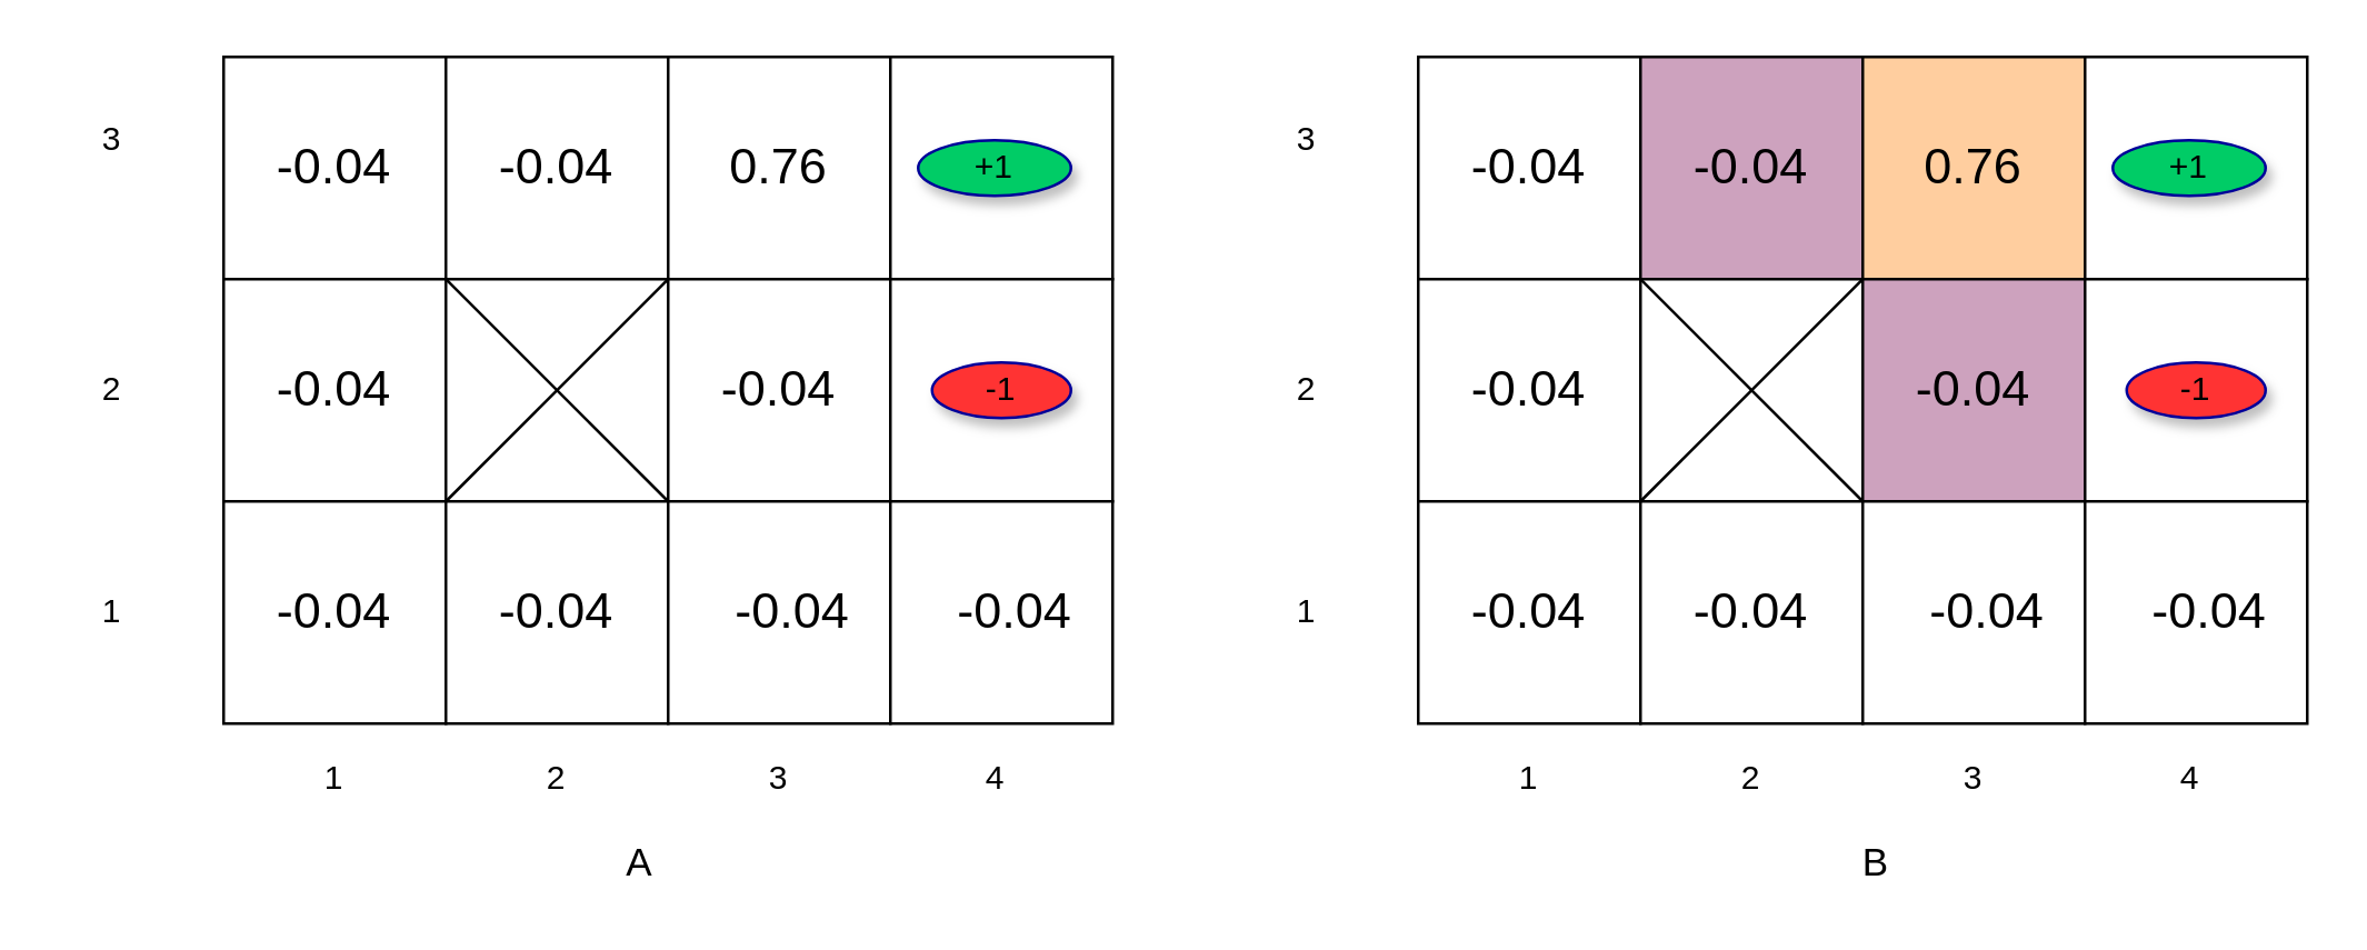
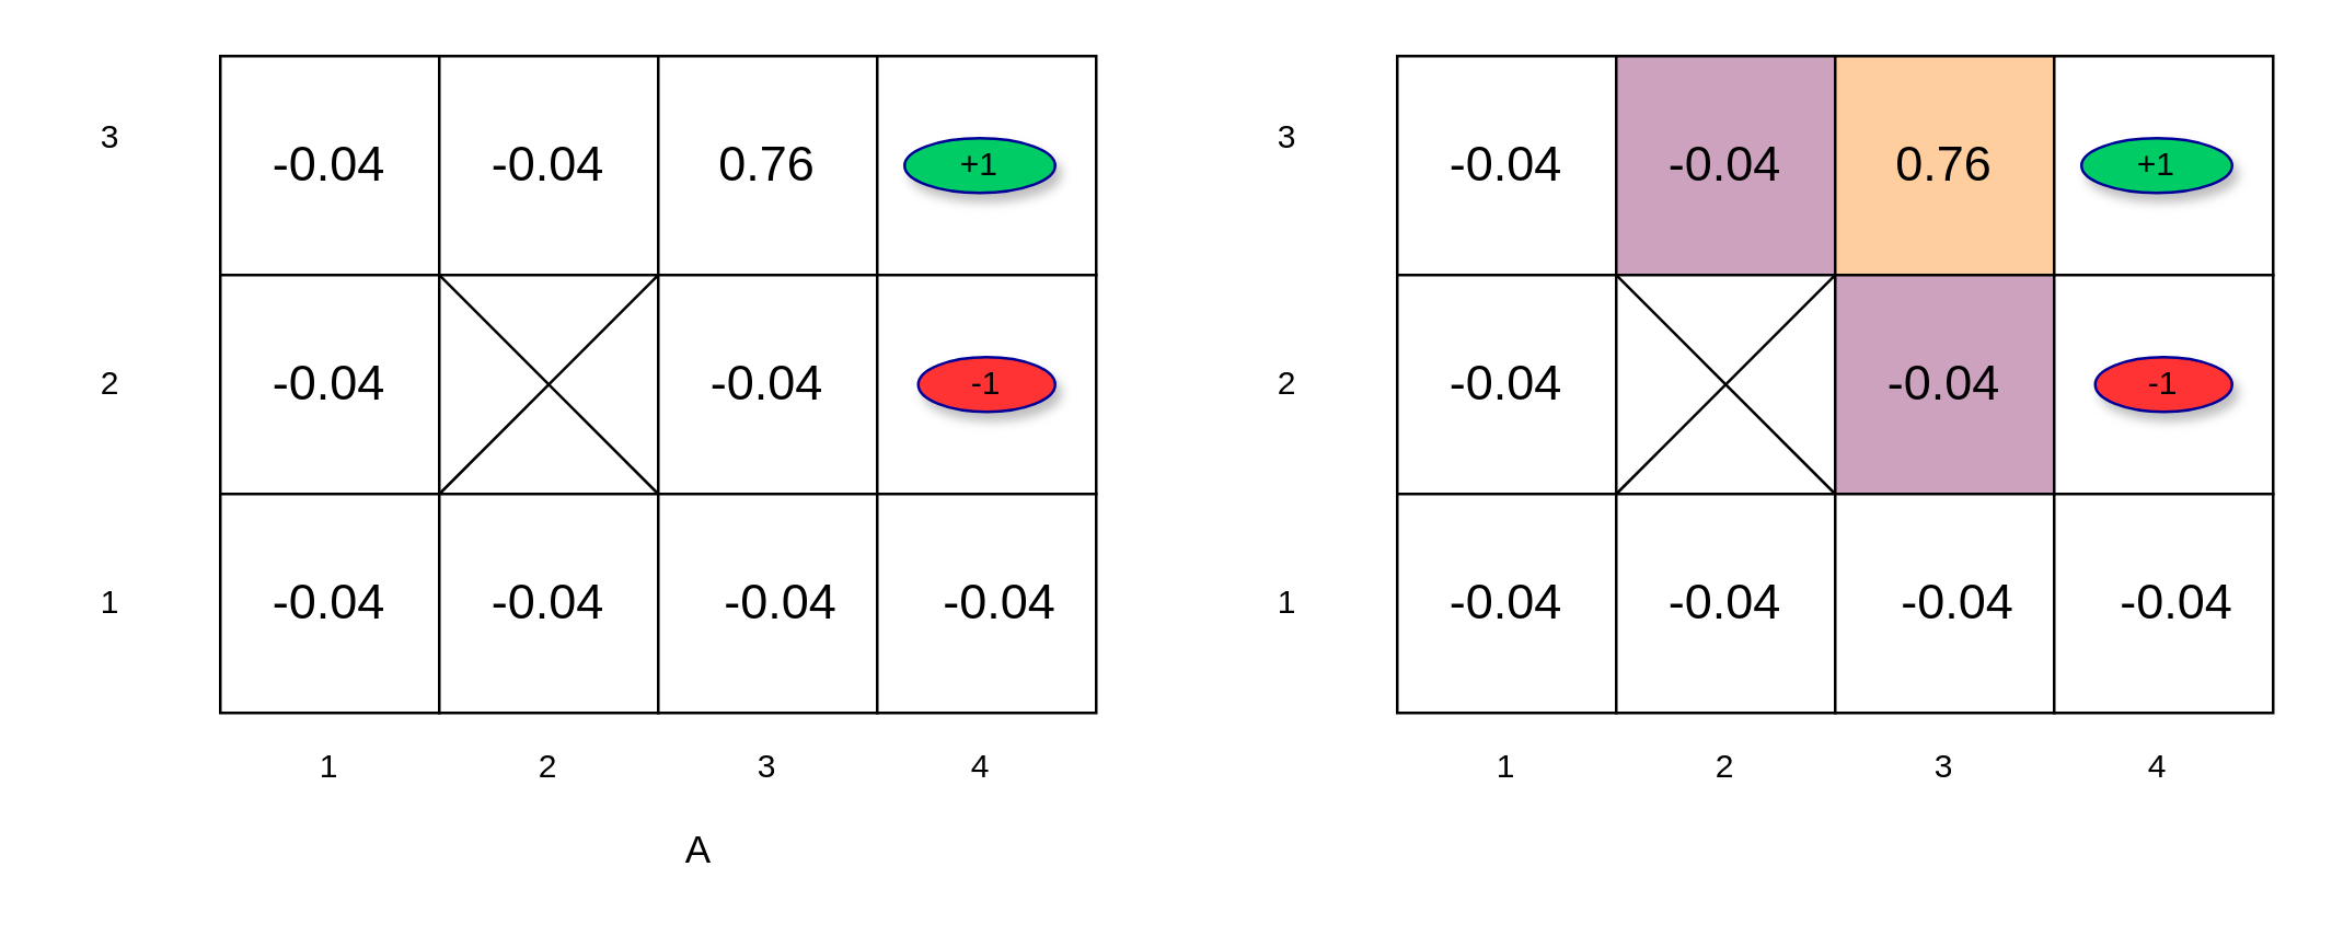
  <mxCell id="0" />
  <mxCell id="1" parent="0" />
  <mxCell id="2" value="" style="whiteSpace=wrap;html=1;aspect=fixed;" parent="1" vertex="1"><mxGeometry x="80" y="20" width="80" height="80" as="geometry" /></mxCell>
  <mxCell id="3" value="" style="whiteSpace=wrap;html=1;aspect=fixed;" parent="1" vertex="1"><mxGeometry x="160" y="20" width="80" height="80" as="geometry" /></mxCell>
  <mxCell id="4" value="" style="whiteSpace=wrap;html=1;aspect=fixed;fillColor=#FFFFFF;" parent="1" vertex="1"><mxGeometry x="240" y="20" width="80" height="80" as="geometry" /></mxCell>
  <mxCell id="5" value="" style="whiteSpace=wrap;html=1;aspect=fixed;" parent="1" vertex="1"><mxGeometry x="320" y="20" width="80" height="80" as="geometry" /></mxCell>
  <mxCell id="6" value="" style="whiteSpace=wrap;html=1;aspect=fixed;" parent="1" vertex="1"><mxGeometry x="80" y="100" width="80" height="80" as="geometry" /></mxCell>
  <mxCell id="7" value="" style="whiteSpace=wrap;html=1;aspect=fixed;" parent="1" vertex="1"><mxGeometry x="160" y="100" width="80" height="80" as="geometry" /></mxCell>
  <mxCell id="8" value="" style="whiteSpace=wrap;html=1;aspect=fixed;" parent="1" vertex="1"><mxGeometry x="240" y="100" width="80" height="80" as="geometry" /></mxCell>
  <mxCell id="9" value="" style="whiteSpace=wrap;html=1;aspect=fixed;" parent="1" vertex="1"><mxGeometry x="320" y="100" width="80" height="80" as="geometry" /></mxCell>
  <mxCell id="10" value="" style="whiteSpace=wrap;html=1;aspect=fixed;" parent="1" vertex="1"><mxGeometry x="80" y="180" width="80" height="80" as="geometry" /></mxCell>
  <mxCell id="11" value="" style="whiteSpace=wrap;html=1;aspect=fixed;" parent="1" vertex="1"><mxGeometry x="160" y="180" width="80" height="80" as="geometry" /></mxCell>
  <mxCell id="12" value="" style="whiteSpace=wrap;html=1;aspect=fixed;" parent="1" vertex="1"><mxGeometry x="240" y="180" width="80" height="80" as="geometry" /></mxCell>
  <mxCell id="13" value="" style="whiteSpace=wrap;html=1;aspect=fixed;" parent="1" vertex="1"><mxGeometry x="320" y="180" width="80" height="80" as="geometry" /></mxCell>
  <mxCell id="14" value="" style="endArrow=none;html=1;entryX=0;entryY=0;entryDx=0;entryDy=0;exitX=0;exitY=0;exitDx=0;exitDy=0;" parent="1" source="12" target="7" edge="1"><mxGeometry width="50" height="50" relative="1" as="geometry"><mxPoint x="280" y="230" as="sourcePoint" /><mxPoint x="330" y="180" as="targetPoint" /></mxGeometry></mxCell>
  <mxCell id="15" value="" style="endArrow=none;html=1;entryX=0;entryY=0;entryDx=0;entryDy=0;exitX=0;exitY=0;exitDx=0;exitDy=0;" parent="1" source="11" target="8" edge="1"><mxGeometry width="50" height="50" relative="1" as="geometry"><mxPoint x="280" y="230" as="sourcePoint" /><mxPoint x="330" y="180" as="targetPoint" /></mxGeometry></mxCell>
  <mxCell id="16" value="-1" style="ellipse;whiteSpace=wrap;html=1;align=center;container=1;recursiveResize=0;treeFolding=1;treeMoving=1;shadow=1;strokeColor=#000099;fillColor=#FF3333;" parent="1" vertex="1"><mxGeometry x="335" y="130" width="50" height="20" as="geometry" /></mxCell>
  <mxCell id="17" value="+1" style="ellipse;whiteSpace=wrap;html=1;align=center;container=1;recursiveResize=0;treeFolding=1;treeMoving=1;shadow=1;strokeColor=#000099;fillColor=#00CC66;" parent="1" vertex="1"><mxGeometry x="330" y="50" width="55" height="20" as="geometry" /></mxCell>
  <mxCell id="18" value="1" style="text;html=1;strokeColor=none;fillColor=none;align=center;verticalAlign=middle;whiteSpace=wrap;rounded=0;shadow=1;" parent="1" vertex="1"><mxGeometry x="100" y="270" width="40" height="20" as="geometry" /></mxCell>
  <mxCell id="19" value="2" style="text;html=1;strokeColor=none;fillColor=none;align=center;verticalAlign=middle;whiteSpace=wrap;rounded=0;shadow=1;" parent="1" vertex="1"><mxGeometry x="180" y="270" width="40" height="20" as="geometry" /></mxCell>
  <mxCell id="20" value="3" style="text;html=1;strokeColor=none;fillColor=none;align=center;verticalAlign=middle;whiteSpace=wrap;rounded=0;shadow=1;" parent="1" vertex="1"><mxGeometry x="260" y="270" width="40" height="20" as="geometry" /></mxCell>
  <mxCell id="21" value="4" style="text;html=1;strokeColor=none;fillColor=none;align=center;verticalAlign=middle;whiteSpace=wrap;rounded=0;shadow=1;" parent="1" vertex="1"><mxGeometry x="337.5" y="270" width="40" height="20" as="geometry" /></mxCell>
  <mxCell id="22" value="1" style="text;html=1;strokeColor=none;fillColor=none;align=center;verticalAlign=middle;whiteSpace=wrap;rounded=0;shadow=1;" parent="1" vertex="1"><mxGeometry x="20" y="210" width="40" height="20" as="geometry" /></mxCell>
  <mxCell id="23" value="2" style="text;html=1;strokeColor=none;fillColor=none;align=center;verticalAlign=middle;whiteSpace=wrap;rounded=0;shadow=1;" parent="1" vertex="1"><mxGeometry x="20" y="130" width="40" height="20" as="geometry" /></mxCell>
  <mxCell id="24" value="3" style="text;html=1;strokeColor=none;fillColor=none;align=center;verticalAlign=middle;whiteSpace=wrap;rounded=0;shadow=1;" parent="1" vertex="1"><mxGeometry x="20" y="40" width="40" height="20" as="geometry" /></mxCell>
  <mxCell id="25" value="&lt;font style=&quot;font-size: 18px&quot;&gt;-0.04&lt;/font&gt;" style="text;html=1;strokeColor=none;fillColor=none;align=center;verticalAlign=middle;whiteSpace=wrap;rounded=0;" parent="1" vertex="1"><mxGeometry x="100" y="50" width="40" height="20" as="geometry" /></mxCell>
  <mxCell id="26" value="&lt;font style=&quot;font-size: 18px&quot;&gt;-0.04&lt;/font&gt;" style="text;html=1;strokeColor=none;fillColor=none;align=center;verticalAlign=middle;whiteSpace=wrap;rounded=0;" parent="1" vertex="1"><mxGeometry x="180" y="50" width="40" height="20" as="geometry" /></mxCell>
  <mxCell id="27" value="&lt;font style=&quot;font-size: 18px&quot;&gt;0.76&lt;/font&gt;" style="text;html=1;strokeColor=none;fillColor=none;align=center;verticalAlign=middle;whiteSpace=wrap;rounded=0;" parent="1" vertex="1"><mxGeometry x="260" y="50" width="40" height="20" as="geometry" /></mxCell>
  <mxCell id="28" value="&lt;font style=&quot;font-size: 18px&quot;&gt;-0.04&lt;/font&gt;" style="text;html=1;strokeColor=none;fillColor=none;align=center;verticalAlign=middle;whiteSpace=wrap;rounded=0;" parent="1" vertex="1"><mxGeometry x="100" y="130" width="40" height="20" as="geometry" /></mxCell>
  <mxCell id="29" value="&lt;font style=&quot;font-size: 18px&quot;&gt;-0.04&lt;/font&gt;" style="text;html=1;strokeColor=none;fillColor=none;align=center;verticalAlign=middle;whiteSpace=wrap;rounded=0;" parent="1" vertex="1"><mxGeometry x="260" y="130" width="40" height="20" as="geometry" /></mxCell>
  <mxCell id="30" value="&lt;font style=&quot;font-size: 18px&quot;&gt;-0.04&lt;/font&gt;" style="text;html=1;strokeColor=none;fillColor=none;align=center;verticalAlign=middle;whiteSpace=wrap;rounded=0;" parent="1" vertex="1"><mxGeometry x="100" y="210" width="40" height="20" as="geometry" /></mxCell>
  <mxCell id="31" value="&lt;font style=&quot;font-size: 18px&quot;&gt;-0.04&lt;/font&gt;" style="text;html=1;strokeColor=none;fillColor=none;align=center;verticalAlign=middle;whiteSpace=wrap;rounded=0;" parent="1" vertex="1"><mxGeometry x="265" y="210" width="40" height="20" as="geometry" /></mxCell>
  <mxCell id="32" value="&lt;font style=&quot;font-size: 18px&quot;&gt;-0.04&lt;/font&gt;" style="text;html=1;strokeColor=none;fillColor=none;align=center;verticalAlign=middle;whiteSpace=wrap;rounded=0;" parent="1" vertex="1"><mxGeometry x="180" y="210" width="40" height="20" as="geometry" /></mxCell>
  <mxCell id="33" value="&lt;font style=&quot;font-size: 18px&quot;&gt;-0.04&lt;/font&gt;" style="text;html=1;strokeColor=none;fillColor=none;align=center;verticalAlign=middle;whiteSpace=wrap;rounded=0;" parent="1" vertex="1"><mxGeometry x="345" y="210" width="40" height="20" as="geometry" /></mxCell>
  <mxCell id="34" value="" style="whiteSpace=wrap;html=1;aspect=fixed;" parent="1" vertex="1"><mxGeometry x="510" y="20" width="80" height="80" as="geometry" /></mxCell>
  <mxCell id="35" value="" style="whiteSpace=wrap;html=1;aspect=fixed;fillColor=#CDA2BE;" parent="1" vertex="1"><mxGeometry x="590" y="20" width="80" height="80" as="geometry" /></mxCell>
  <mxCell id="36" value="" style="whiteSpace=wrap;html=1;aspect=fixed;fillColor=#FFCE9F;" parent="1" vertex="1"><mxGeometry x="670" y="20" width="80" height="80" as="geometry" /></mxCell>
  <mxCell id="37" value="" style="whiteSpace=wrap;html=1;aspect=fixed;" parent="1" vertex="1"><mxGeometry x="750" y="20" width="80" height="80" as="geometry" /></mxCell>
  <mxCell id="38" value="" style="whiteSpace=wrap;html=1;aspect=fixed;" parent="1" vertex="1"><mxGeometry x="510" y="100" width="80" height="80" as="geometry" /></mxCell>
  <mxCell id="39" value="" style="whiteSpace=wrap;html=1;aspect=fixed;" parent="1" vertex="1"><mxGeometry x="590" y="100" width="80" height="80" as="geometry" /></mxCell>
  <mxCell id="40" value="" style="whiteSpace=wrap;html=1;aspect=fixed;fillColor=#CDA2BE;" parent="1" vertex="1"><mxGeometry x="670" y="100" width="80" height="80" as="geometry" /></mxCell>
  <mxCell id="41" value="" style="whiteSpace=wrap;html=1;aspect=fixed;" parent="1" vertex="1"><mxGeometry x="750" y="100" width="80" height="80" as="geometry" /></mxCell>
  <mxCell id="42" value="" style="whiteSpace=wrap;html=1;aspect=fixed;" parent="1" vertex="1"><mxGeometry x="510" y="180" width="80" height="80" as="geometry" /></mxCell>
  <mxCell id="43" value="" style="whiteSpace=wrap;html=1;aspect=fixed;" parent="1" vertex="1"><mxGeometry x="590" y="180" width="80" height="80" as="geometry" /></mxCell>
  <mxCell id="44" value="" style="whiteSpace=wrap;html=1;aspect=fixed;" parent="1" vertex="1"><mxGeometry x="670" y="180" width="80" height="80" as="geometry" /></mxCell>
  <mxCell id="45" value="" style="whiteSpace=wrap;html=1;aspect=fixed;" parent="1" vertex="1"><mxGeometry x="750" y="180" width="80" height="80" as="geometry" /></mxCell>
  <mxCell id="46" value="" style="endArrow=none;html=1;entryX=0;entryY=0;entryDx=0;entryDy=0;exitX=0;exitY=0;exitDx=0;exitDy=0;" parent="1" source="44" target="39" edge="1"><mxGeometry width="50" height="50" relative="1" as="geometry"><mxPoint x="710" y="230" as="sourcePoint" /><mxPoint x="760" y="180" as="targetPoint" /></mxGeometry></mxCell>
  <mxCell id="47" value="" style="endArrow=none;html=1;entryX=0;entryY=0;entryDx=0;entryDy=0;exitX=0;exitY=0;exitDx=0;exitDy=0;" parent="1" source="43" target="40" edge="1"><mxGeometry width="50" height="50" relative="1" as="geometry"><mxPoint x="710" y="230" as="sourcePoint" /><mxPoint x="760" y="180" as="targetPoint" /></mxGeometry></mxCell>
  <mxCell id="48" value="-1" style="ellipse;whiteSpace=wrap;html=1;align=center;container=1;recursiveResize=0;treeFolding=1;treeMoving=1;shadow=1;strokeColor=#000099;fillColor=#FF3333;" parent="1" vertex="1"><mxGeometry x="765" y="130" width="50" height="20" as="geometry" /></mxCell>
  <mxCell id="49" value="+1" style="ellipse;whiteSpace=wrap;html=1;align=center;container=1;recursiveResize=0;treeFolding=1;treeMoving=1;shadow=1;strokeColor=#000099;fillColor=#00CC66;" parent="1" vertex="1"><mxGeometry x="760" y="50" width="55" height="20" as="geometry" /></mxCell>
  <mxCell id="50" value="1" style="text;html=1;strokeColor=none;fillColor=none;align=center;verticalAlign=middle;whiteSpace=wrap;rounded=0;shadow=1;" parent="1" vertex="1"><mxGeometry x="530" y="270" width="40" height="20" as="geometry" /></mxCell>
  <mxCell id="51" value="2" style="text;html=1;strokeColor=none;fillColor=none;align=center;verticalAlign=middle;whiteSpace=wrap;rounded=0;shadow=1;" parent="1" vertex="1"><mxGeometry x="610" y="270" width="40" height="20" as="geometry" /></mxCell>
  <mxCell id="52" value="3" style="text;html=1;strokeColor=none;fillColor=none;align=center;verticalAlign=middle;whiteSpace=wrap;rounded=0;shadow=1;" parent="1" vertex="1"><mxGeometry x="690" y="270" width="40" height="20" as="geometry" /></mxCell>
  <mxCell id="53" value="4" style="text;html=1;strokeColor=none;fillColor=none;align=center;verticalAlign=middle;whiteSpace=wrap;rounded=0;shadow=1;" parent="1" vertex="1"><mxGeometry x="767.5" y="270" width="40" height="20" as="geometry" /></mxCell>
  <mxCell id="54" value="1" style="text;html=1;strokeColor=none;fillColor=none;align=center;verticalAlign=middle;whiteSpace=wrap;rounded=0;shadow=1;" parent="1" vertex="1"><mxGeometry x="450" y="210" width="40" height="20" as="geometry" /></mxCell>
  <mxCell id="55" value="2" style="text;html=1;strokeColor=none;fillColor=none;align=center;verticalAlign=middle;whiteSpace=wrap;rounded=0;shadow=1;" parent="1" vertex="1"><mxGeometry x="450" y="130" width="40" height="20" as="geometry" /></mxCell>
  <mxCell id="56" value="3" style="text;html=1;strokeColor=none;fillColor=none;align=center;verticalAlign=middle;whiteSpace=wrap;rounded=0;shadow=1;" parent="1" vertex="1"><mxGeometry x="450" y="40" width="40" height="20" as="geometry" /></mxCell>
  <mxCell id="57" value="&lt;font style=&quot;font-size: 18px&quot;&gt;-0.04&lt;/font&gt;" style="text;html=1;strokeColor=none;fillColor=none;align=center;verticalAlign=middle;whiteSpace=wrap;rounded=0;" parent="1" vertex="1"><mxGeometry x="530" y="50" width="40" height="20" as="geometry" /></mxCell>
  <mxCell id="58" value="&lt;font style=&quot;font-size: 18px&quot;&gt;-0.04&lt;/font&gt;" style="text;html=1;strokeColor=none;fillColor=none;align=center;verticalAlign=middle;whiteSpace=wrap;rounded=0;" parent="1" vertex="1"><mxGeometry x="610" y="50" width="40" height="20" as="geometry" /></mxCell>
  <mxCell id="59" value="&lt;font style=&quot;font-size: 18px&quot;&gt;0.76&lt;/font&gt;" style="text;html=1;strokeColor=none;fillColor=none;align=center;verticalAlign=middle;whiteSpace=wrap;rounded=0;" parent="1" vertex="1"><mxGeometry x="690" y="50" width="40" height="20" as="geometry" /></mxCell>
  <mxCell id="60" value="&lt;font style=&quot;font-size: 18px&quot;&gt;-0.04&lt;/font&gt;" style="text;html=1;strokeColor=none;fillColor=none;align=center;verticalAlign=middle;whiteSpace=wrap;rounded=0;" parent="1" vertex="1"><mxGeometry x="530" y="130" width="40" height="20" as="geometry" /></mxCell>
  <mxCell id="61" value="&lt;font style=&quot;font-size: 18px&quot;&gt;-0.04&lt;/font&gt;" style="text;html=1;strokeColor=none;fillColor=none;align=center;verticalAlign=middle;whiteSpace=wrap;rounded=0;" parent="1" vertex="1"><mxGeometry x="690" y="130" width="40" height="20" as="geometry" /></mxCell>
  <mxCell id="62" value="&lt;font style=&quot;font-size: 18px&quot;&gt;-0.04&lt;/font&gt;" style="text;html=1;strokeColor=none;fillColor=none;align=center;verticalAlign=middle;whiteSpace=wrap;rounded=0;" parent="1" vertex="1"><mxGeometry x="530" y="210" width="40" height="20" as="geometry" /></mxCell>
  <mxCell id="63" value="&lt;font style=&quot;font-size: 18px&quot;&gt;-0.04&lt;/font&gt;" style="text;html=1;strokeColor=none;fillColor=none;align=center;verticalAlign=middle;whiteSpace=wrap;rounded=0;" parent="1" vertex="1"><mxGeometry x="695" y="210" width="40" height="20" as="geometry" /></mxCell>
  <mxCell id="64" value="&lt;font style=&quot;font-size: 18px&quot;&gt;-0.04&lt;/font&gt;" style="text;html=1;strokeColor=none;fillColor=none;align=center;verticalAlign=middle;whiteSpace=wrap;rounded=0;" parent="1" vertex="1"><mxGeometry x="610" y="210" width="40" height="20" as="geometry" /></mxCell>
  <mxCell id="65" value="&lt;font style=&quot;font-size: 18px&quot;&gt;-0.04&lt;/font&gt;" style="text;html=1;strokeColor=none;fillColor=none;align=center;verticalAlign=middle;whiteSpace=wrap;rounded=0;" parent="1" vertex="1"><mxGeometry x="775" y="210" width="40" height="20" as="geometry" /></mxCell>
- <mxCell id="66" value="&lt;font style=&quot;font-size: 14px&quot;&gt;A&lt;/font&gt;" style="text;html=1;strokeColor=none;fillColor=none;align=center;verticalAlign=middle;whiteSpace=wrap;rounded=0;" parent="1" vertex="1"><mxGeometry x="210" y="300" width="40" height="20" as="geometry" /></mxCell>
- <mxCell id="67" value="&lt;font style=&quot;font-size: 14px&quot;&gt;B&lt;/font&gt;" style="text;html=1;strokeColor=none;fillColor=none;align=center;verticalAlign=middle;whiteSpace=wrap;rounded=0;" parent="1" vertex="1"><mxGeometry x="655" y="300" width="40" height="20" as="geometry" /></mxCell>
+ <mxCell id="66" value="&lt;font style=&quot;font-size: 14px&quot;&gt;A&lt;/font&gt;" style="text;html=1;strokeColor=none;fillColor=none;align=center;verticalAlign=middle;whiteSpace=wrap;rounded=0;" parent="1" vertex="1"><mxGeometry x="235" y="300" width="40" height="20" as="geometry" /></mxCell>
